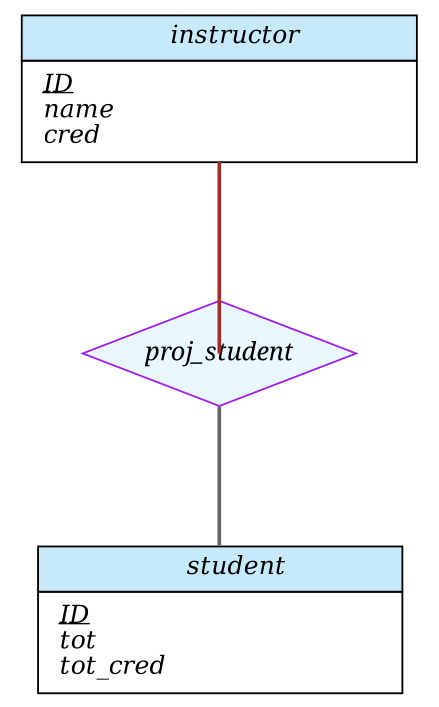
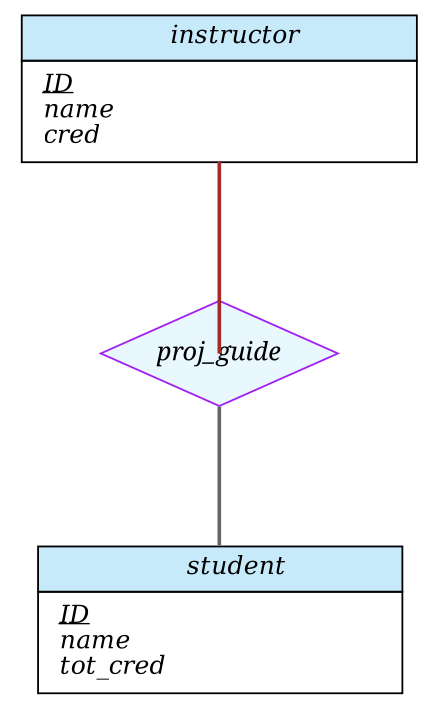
  digraph {
    splines=ortho
    node [shape=plaintext]
    edge [dir=none minlen=2 style=bold]
    n1 [label=<         <TABLE BORDER="0" CELLBORDER="1" CELLSPACING="0" PORT="port">             <TR><TD BGCOLOR="#C7EAFB" CELLPADDING="4">                 <I>instructor</I>             </TD></TR>             <TR><TD                 BALIGN="LEFT"                 ALIGN="LEFT"                 WIDTH="80"                 HEIGHT="50"                 CELLPADDING="6"             > 				<U><I>ID</I></U> 				<BR/> 				<I>name</I> 				<BR/> 				<I>cred</I>             </TD></TR>         </TABLE>     >]
-   proj_guide [color=purple fillcolor="#E9F7FE" fontname=italic height=0.8 shape=diamond style=filled label=proj_student]
-   n3 [label=<         <TABLE BORDER="0" CELLBORDER="1" CELLSPACING="0" PORT="port">             <TR><TD BGCOLOR="#C7EAFB" CELLPADDING="4">                 <I>student</I>             </TD></TR>             <TR><TD                 BALIGN="LEFT"                 ALIGN="LEFT"                 WIDTH="80"                 HEIGHT="50"                 CELLPADDING="6"             > 				<U><I>ID</I></U> 				<BR/> 				<I>tot</I> 				<BR/> 				<I>tot_cred</I>             </TD></TR>         </TABLE>     >]
+   proj_guide [color=purple fillcolor="#E9F7FE" fontname=italic height=0.8 shape=diamond style=filled]
+   n3 [label=<         <TABLE BORDER="0" CELLBORDER="1" CELLSPACING="0" PORT="port">             <TR><TD BGCOLOR="#C7EAFB" CELLPADDING="4">                 <I>student</I>             </TD></TR>             <TR><TD                 BALIGN="LEFT"                 ALIGN="LEFT"                 WIDTH="80"                 HEIGHT="50"                 CELLPADDING="6"             > 				<U><I>ID</I></U> 				<BR/> 				<I>name</I> 				<BR/> 				<I>tot_cred</I>             </TD></TR>         </TABLE>     >]
    n1 -> proj_guide [color=brown headclip=false tailport=port]
    proj_guide -> n3 [color=gray40 headport=port]
  }
